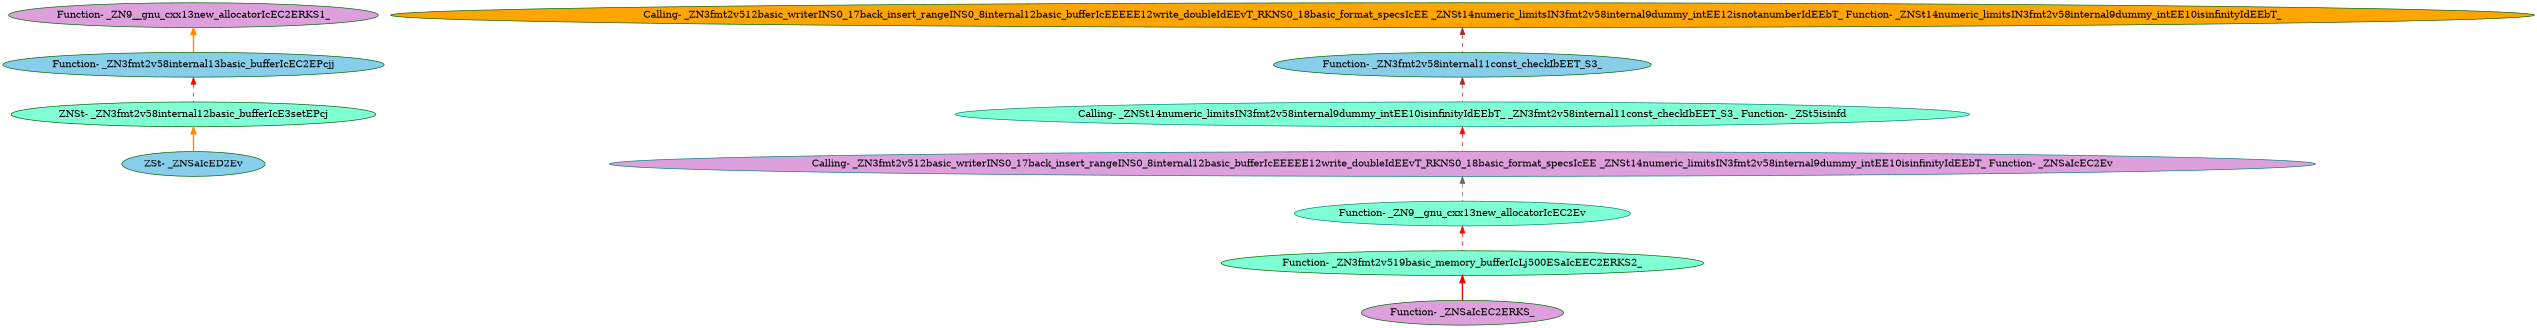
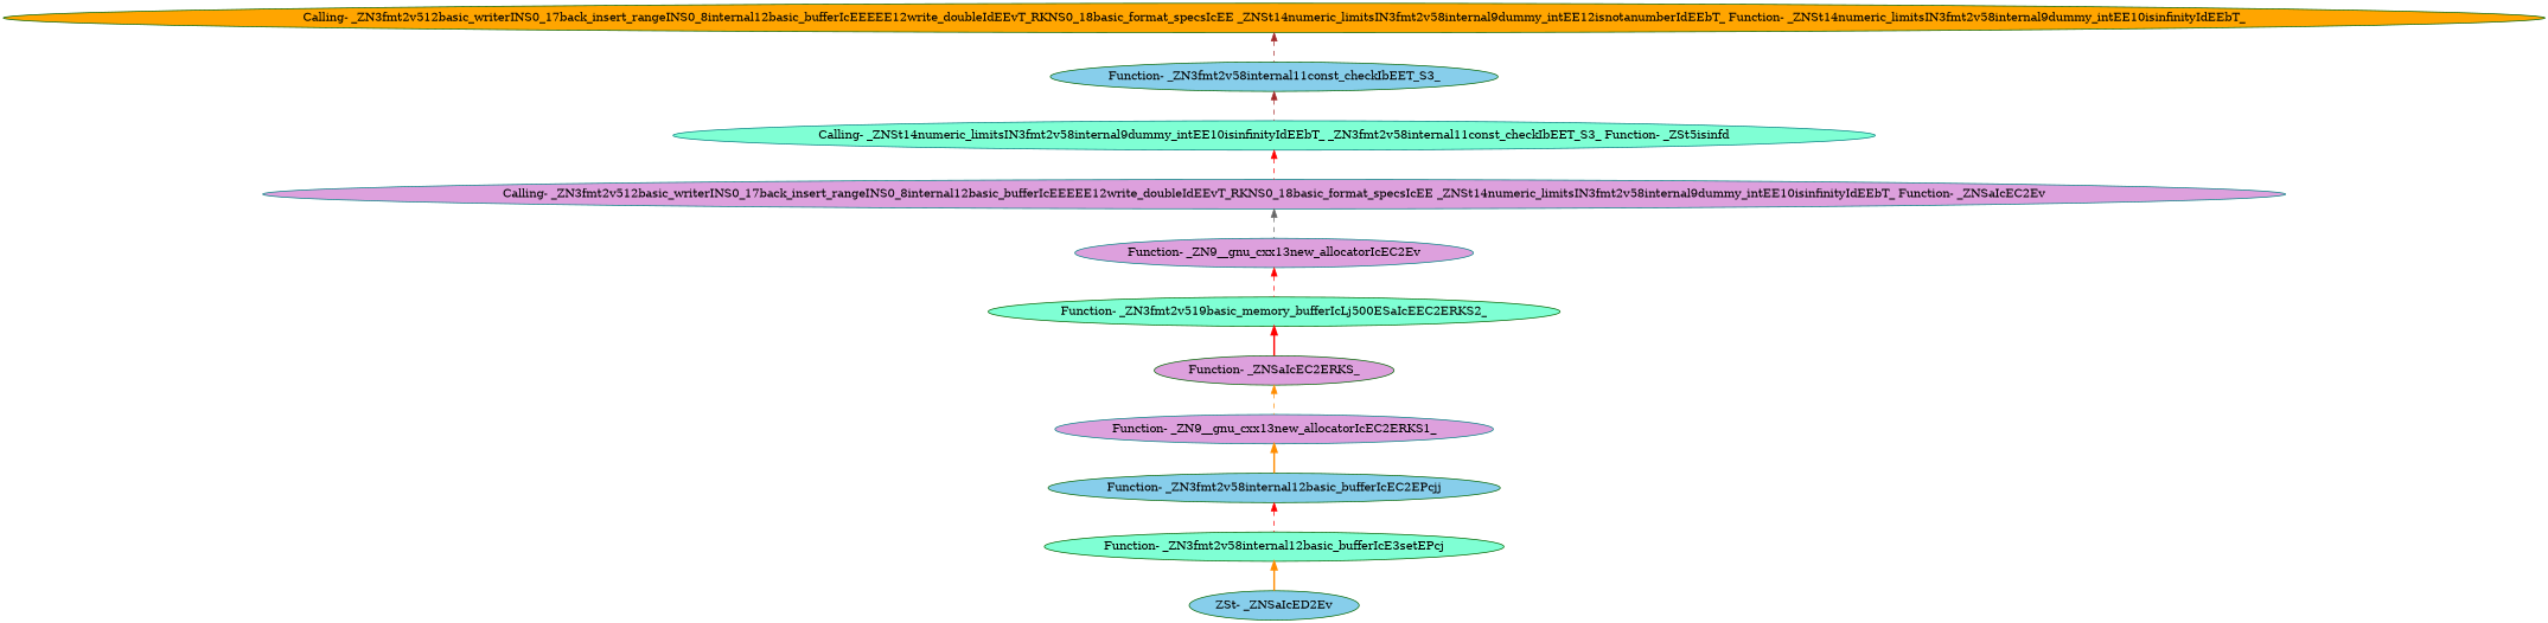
  digraph {
    node [color=darkgreen fillcolor=plum style=filled]
    edge [color=red dir=back style=dashed]
    n1 [fillcolor=skyblue label="ZSt- _ZNSaIcED2Ev"]
-   "Function- _ZN3fmt2v58internal12basic_bufferIcE3setEPcj" [fillcolor=aquamarine label="ZNSt- _ZN3fmt2v58internal12basic_bufferIcE3setEPcj"]
-   "Function- _ZN3fmt2v58internal12basic_bufferIcEC2EPcjj" [fillcolor=skyblue label="Function- _ZN3fmt2v58internal13basic_bufferIcEC2EPcjj"]
-   "Function- _ZN9__gnu_cxx13new_allocatorIcEC2ERKS1_"
+   "Function- _ZN3fmt2v58internal12basic_bufferIcE3setEPcj" [fillcolor=aquamarine]
+   "Function- _ZN3fmt2v58internal12basic_bufferIcEC2EPcjj" [fillcolor=skyblue]
+   "Function- _ZN9__gnu_cxx13new_allocatorIcEC2ERKS1_" [color=teal]
    "Function- _ZNSaIcEC2ERKS_"
    "Function- _ZN3fmt2v519basic_memory_bufferIcLj500ESaIcEEC2ERKS2_" [fillcolor=aquamarine]
-   "Function- _ZN9__gnu_cxx13new_allocatorIcEC2Ev" [color=teal fillcolor=aquamarine]
+   "Function- _ZN9__gnu_cxx13new_allocatorIcEC2Ev" [color=teal]
    "Calling- _ZN3fmt2v512basic_writerINS0_17back_insert_rangeINS0_8internal12basic_bufferIcEEEEE12write_doubleIdEEvT_RKNS0_18basic_format_specsIcEE _ZNSt14numeric_limitsIN3fmt2v58internal9dummy_intEE10isinfinityIdEEbT_ Function- _ZNSaIcEC2Ev" [color=teal]
    "Calling- _ZNSt14numeric_limitsIN3fmt2v58internal9dummy_intEE10isinfinityIdEEbT_ _ZN3fmt2v58internal11const_checkIbEET_S3_ Function- _ZSt5isinfd" [color=teal fillcolor=aquamarine]
    "Function- _ZN3fmt2v58internal11const_checkIbEET_S3_" [fillcolor=skyblue]
    "Calling- _ZN3fmt2v512basic_writerINS0_17back_insert_rangeINS0_8internal12basic_bufferIcEEEEE12write_doubleIdEEvT_RKNS0_18basic_format_specsIcEE _ZNSt14numeric_limitsIN3fmt2v58internal9dummy_intEE12isnotanumberIdEEbT_ Function- _ZNSt14numeric_limitsIN3fmt2v58internal9dummy_intEE10isinfinityIdEEbT_" [fillcolor=orange]
    "Function- _ZN3fmt2v58internal12basic_bufferIcE3setEPcj" -> n1 [color=darkorange style=bold]
    "Function- _ZN3fmt2v58internal12basic_bufferIcEC2EPcjj" -> "Function- _ZN3fmt2v58internal12basic_bufferIcE3setEPcj"
    "Function- _ZN9__gnu_cxx13new_allocatorIcEC2ERKS1_" -> "Function- _ZN3fmt2v58internal12basic_bufferIcEC2EPcjj" [color=darkorange style=bold]
+   "Function- _ZNSaIcEC2ERKS_" -> "Function- _ZN9__gnu_cxx13new_allocatorIcEC2ERKS1_" [color=darkorange]
    "Function- _ZN3fmt2v519basic_memory_bufferIcLj500ESaIcEEC2ERKS2_" -> "Function- _ZNSaIcEC2ERKS_" [style=bold]
    "Function- _ZN9__gnu_cxx13new_allocatorIcEC2Ev" -> "Function- _ZN3fmt2v519basic_memory_bufferIcLj500ESaIcEEC2ERKS2_"
    "Calling- _ZN3fmt2v512basic_writerINS0_17back_insert_rangeINS0_8internal12basic_bufferIcEEEEE12write_doubleIdEEvT_RKNS0_18basic_format_specsIcEE _ZNSt14numeric_limitsIN3fmt2v58internal9dummy_intEE10isinfinityIdEEbT_ Function- _ZNSaIcEC2Ev" -> "Function- _ZN9__gnu_cxx13new_allocatorIcEC2Ev" [color=gray40]
    "Calling- _ZNSt14numeric_limitsIN3fmt2v58internal9dummy_intEE10isinfinityIdEEbT_ _ZN3fmt2v58internal11const_checkIbEET_S3_ Function- _ZSt5isinfd" -> "Calling- _ZN3fmt2v512basic_writerINS0_17back_insert_rangeINS0_8internal12basic_bufferIcEEEEE12write_doubleIdEEvT_RKNS0_18basic_format_specsIcEE _ZNSt14numeric_limitsIN3fmt2v58internal9dummy_intEE10isinfinityIdEEbT_ Function- _ZNSaIcEC2Ev"
    "Function- _ZN3fmt2v58internal11const_checkIbEET_S3_" -> "Calling- _ZNSt14numeric_limitsIN3fmt2v58internal9dummy_intEE10isinfinityIdEEbT_ _ZN3fmt2v58internal11const_checkIbEET_S3_ Function- _ZSt5isinfd" [color=brown]
    "Calling- _ZN3fmt2v512basic_writerINS0_17back_insert_rangeINS0_8internal12basic_bufferIcEEEEE12write_doubleIdEEvT_RKNS0_18basic_format_specsIcEE _ZNSt14numeric_limitsIN3fmt2v58internal9dummy_intEE12isnotanumberIdEEbT_ Function- _ZNSt14numeric_limitsIN3fmt2v58internal9dummy_intEE10isinfinityIdEEbT_" -> "Function- _ZN3fmt2v58internal11const_checkIbEET_S3_" [color=brown]
  }
